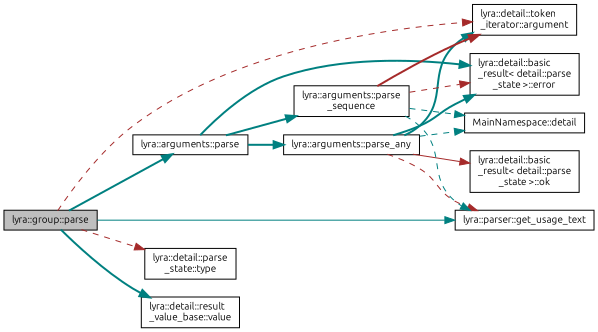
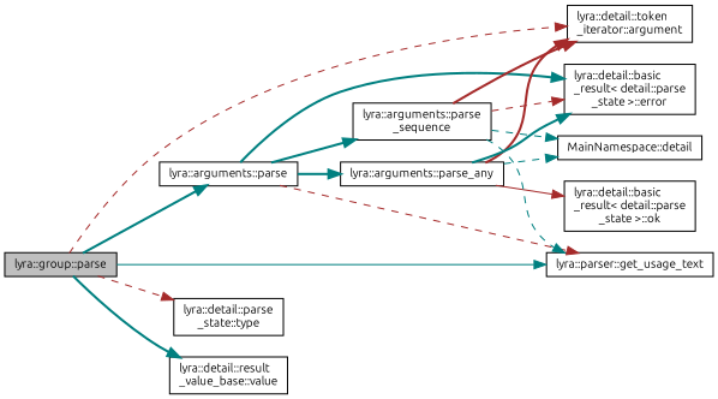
  digraph {
    fontname=Ubuntu
    rankdir=LR
    node [color=black fillcolor=white fontname=Ubuntu fontsize=10 shape=record style=filled]
    edge [color=teal fontname=Ubuntu fontsize=10 labelfontname=Helvetica labelfontsize=10 style=bold]
    n1 [fillcolor=grey75 fontcolor=black height=0.2 label="lyra::group::parse" width=0.4]
    n2 [height=0.2 label="lyra::detail::token\l_iterator::argument" width=0.4]
    n3 [height=0.2 label="lyra::parser::get_usage_text" width=0.4]
    n4 [height=0.2 label="lyra::arguments::parse" width=0.4]
    n5 [height=0.2 label="lyra::detail::parse\l_state::type" width=0.4]
    n6 [height=0.2 label="lyra::detail::result\l_value_base::value" width=0.4]
    n7 [height=0.2 label="lyra::detail::basic\l_result\< detail::parse\l_state \>::error" width=0.4]
    n8 [height=0.2 label="lyra::arguments::parse_any" width=0.4]
    n9 [height=0.2 label="lyra::arguments::parse\l_sequence" width=0.4]
    n10 [height=0.2 label="MainNamespace::detail" width=0.4]
    n11 [height=0.2 label="lyra::detail::basic\l_result\< detail::parse\l_state \>::ok" width=0.4]
    n1 -> n2 [color=brown style=dashed]
    n1 -> n3 [style=solid]
    n1 -> n4
    n1 -> n5 [color=brown style=dashed]
    n1 -> n6
    n4 -> n7
    n4 -> n8
    n4 -> n9
-   n8 -> n2
-   n8 -> n3 [color=brown style=dashed]
+   n8 -> n2 [color=brown]
+   n4 -> n3 [color=brown style=dashed]
    n8 -> n7
    n8 -> n10 [style=dashed]
    n8 -> n11 [color=brown style=solid]
    n9 -> n2 [color=brown]
    n9 -> n3 [style=dashed]
    n9 -> n7 [color=brown style=dashed]
    n9 -> n10 [style=dashed]
  }
